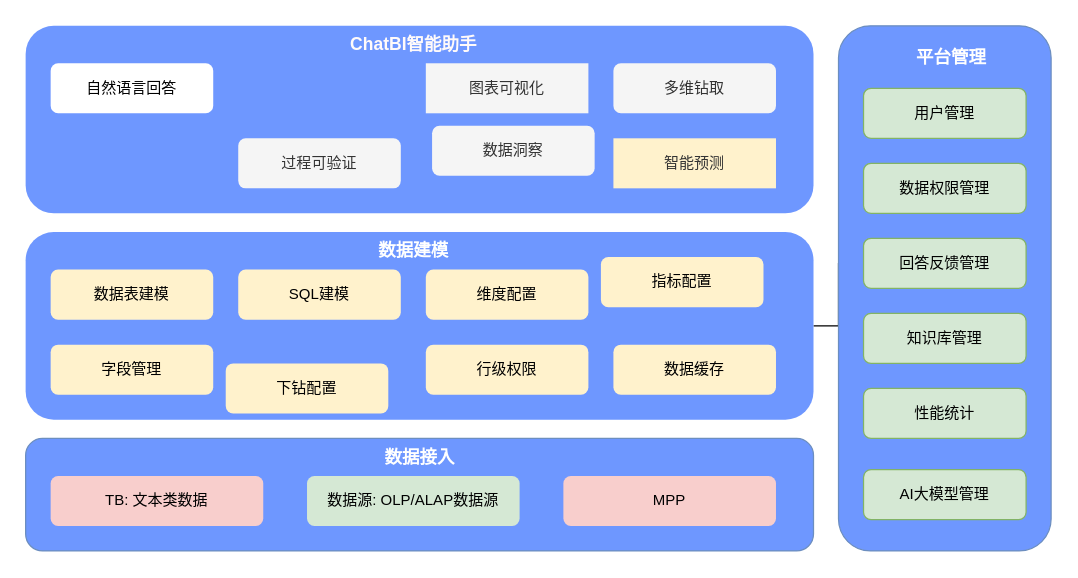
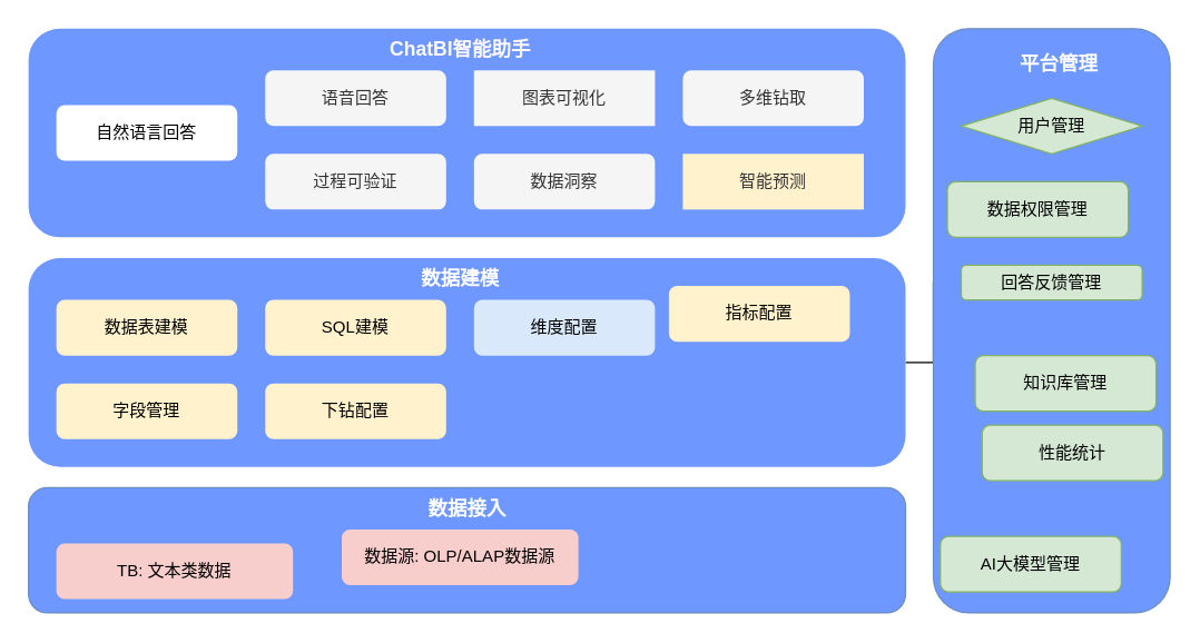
  <mxCell id="0" />
  <mxCell id="1" parent="0" />
  <mxCell id="2" value="" style="rounded=1;whiteSpace=wrap;html=1;fillColor=#6e97ff;strokeColor=none;" vertex="1" parent="1"><mxGeometry x="20" y="20" width="630" height="150" as="geometry" /></mxCell>
  <mxCell id="3" value="ChatBI智能助手" style="text;html=1;align=center;verticalAlign=middle;resizable=0;points=[];autosize=1;strokeColor=none;fillColor=none;fontColor=#fffafa;textShadow=0;labelBackgroundColor=none;fontSize=14;fontStyle=1" vertex="1" parent="1"><mxGeometry x="270" y="20" width="120" height="30" as="geometry" /></mxCell>
- <mxCell id="4" value="自然语言回答" style="rounded=1;whiteSpace=wrap;html=1;dashed=1;strokeColor=none;" vertex="1" parent="1"><mxGeometry x="40" y="50" width="130" height="40" as="geometry" /></mxCell>
+ <mxCell id="4" value="自然语言回答" style="rounded=1;whiteSpace=wrap;html=1;dashed=1;strokeColor=none;" vertex="1" parent="1"><mxGeometry x="40" y="75" width="130" height="40" as="geometry" /></mxCell>
+ <mxCell id="5" value="语音回答" style="rounded=1;whiteSpace=wrap;html=1;fillColor=#f5f5f5;fontColor=#333333;strokeColor=none;" vertex="1" parent="1"><mxGeometry x="190" y="50" width="130" height="40" as="geometry" /></mxCell>
  <mxCell id="6" value="多维钻取" style="rounded=1;whiteSpace=wrap;html=1;fillColor=#f5f5f5;fontColor=#333333;strokeColor=none;" vertex="1" parent="1"><mxGeometry x="490" y="50" width="130" height="40" as="geometry" /></mxCell>
  <mxCell id="7" value="图表可视化" style="rounded=0;whiteSpace=wrap;html=1;fillColor=#f5f5f5;fontColor=#333333;strokeColor=none;" vertex="1" parent="1"><mxGeometry x="340" y="50" width="130" height="40" as="geometry" /></mxCell>
  <mxCell id="8" value="过程可验证" style="rounded=1;whiteSpace=wrap;html=1;fillColor=#f5f5f5;fontColor=#333333;strokeColor=none;" vertex="1" parent="1"><mxGeometry x="190" y="110" width="130" height="40" as="geometry" /></mxCell>
  <mxCell id="9" value="智能预测" style="rounded=0;whiteSpace=wrap;html=1;fillColor=#fff2cc;fontColor=#333333;strokeColor=none;" vertex="1" parent="1"><mxGeometry x="490" y="110" width="130" height="40" as="geometry" /></mxCell>
- <mxCell id="10" value="数据洞察" style="rounded=1;whiteSpace=wrap;html=1;fillColor=#f5f5f5;fontColor=#333333;strokeColor=none;" vertex="1" parent="1"><mxGeometry x="345" y="100" width="130" height="40" as="geometry" /></mxCell>
+ <mxCell id="10" value="数据洞察" style="rounded=1;whiteSpace=wrap;html=1;fillColor=#f5f5f5;fontColor=#333333;strokeColor=none;" vertex="1" parent="1"><mxGeometry x="340" y="110" width="130" height="40" as="geometry" /></mxCell>
  <mxCell id="11" value="" style="edgeStyle=orthogonalEdgeStyle;rounded=0;orthogonalLoop=1;jettySize=auto;html=1;" edge="1" parent="1" source="12" target="32"><mxGeometry relative="1" as="geometry" /></mxCell>
  <mxCell id="12" value="" style="rounded=1;whiteSpace=wrap;html=1;fillColor=#6e97ff;strokeColor=none;" vertex="1" parent="1"><mxGeometry x="20" y="185" width="630" height="150" as="geometry" /></mxCell>
  <mxCell id="13" value="数据表建模" style="rounded=1;whiteSpace=wrap;html=1;fillColor=#fff2cc;strokeColor=none;" vertex="1" parent="1"><mxGeometry x="40" y="215" width="130" height="40" as="geometry" /></mxCell>
  <mxCell id="14" value="数据建模" style="text;html=1;align=center;verticalAlign=middle;resizable=0;points=[];autosize=1;strokeColor=none;fillColor=none;fontSize=14;fontStyle=1;fontColor=#ffffff;" vertex="1" parent="1"><mxGeometry x="290" y="185" width="80" height="30" as="geometry" /></mxCell>
  <mxCell id="15" value="字段管理" style="rounded=1;whiteSpace=wrap;html=1;fillColor=#fff2cc;strokeColor=none;" vertex="1" parent="1"><mxGeometry x="40" y="275" width="130" height="40" as="geometry" /></mxCell>
  <mxCell id="16" value="指标配置" style="rounded=1;whiteSpace=wrap;html=1;fillColor=#fff2cc;strokeColor=none;" vertex="1" parent="1"><mxGeometry x="480" y="205" width="130" height="40" as="geometry" /></mxCell>
- <mxCell id="17" value="维度配置" style="rounded=1;whiteSpace=wrap;html=1;fillColor=#fff2cc;strokeColor=none;" vertex="1" parent="1"><mxGeometry x="340" y="215" width="130" height="40" as="geometry" /></mxCell>
+ <mxCell id="17" value="维度配置" style="rounded=1;whiteSpace=wrap;html=1;fillColor=#dae8fc;strokeColor=none;" vertex="1" parent="1"><mxGeometry x="340" y="215" width="130" height="40" as="geometry" /></mxCell>
  <mxCell id="18" value="SQL建模" style="rounded=1;whiteSpace=wrap;html=1;fillColor=#fff2cc;strokeColor=none;" vertex="1" parent="1"><mxGeometry x="190" y="215" width="130" height="40" as="geometry" /></mxCell>
- <mxCell id="19" value="行级权限" style="rounded=1;whiteSpace=wrap;html=1;fillColor=#fff2cc;strokeColor=none;" vertex="1" parent="1"><mxGeometry x="340" y="275" width="130" height="40" as="geometry" /></mxCell>
- <mxCell id="20" value="下钻配置" style="rounded=1;whiteSpace=wrap;html=1;fillColor=#fff2cc;strokeColor=none;" vertex="1" parent="1"><mxGeometry x="180" y="290" width="130" height="40" as="geometry" /></mxCell>
- <mxCell id="21" value="数据缓存" style="rounded=1;whiteSpace=wrap;html=1;fillColor=#fff2cc;strokeColor=none;" vertex="1" parent="1"><mxGeometry x="490" y="275" width="130" height="40" as="geometry" /></mxCell>
+ <mxCell id="20" value="下钻配置" style="rounded=1;whiteSpace=wrap;html=1;fillColor=#fff2cc;strokeColor=none;" vertex="1" parent="1"><mxGeometry x="190" y="275" width="130" height="40" as="geometry" /></mxCell>
  <mxCell id="22" value="" style="rounded=1;whiteSpace=wrap;html=1;fillColor=#6e97ff;strokeColor=#6c8ebf;" vertex="1" parent="1"><mxGeometry x="20" y="350" width="630" height="90" as="geometry" /></mxCell>
  <mxCell id="23" value="数据接入" style="text;html=1;align=center;verticalAlign=middle;resizable=0;points=[];autosize=1;strokeColor=none;fillColor=none;fontColor=#ffffff;fontStyle=1;fontSize=14;" vertex="1" parent="1"><mxGeometry x="295" y="350" width="80" height="30" as="geometry" /></mxCell>
- <mxCell id="24" value="TB: 文本类数据" style="rounded=1;whiteSpace=wrap;html=1;fillColor=#f8cecc;strokeColor=none;" vertex="1" parent="1"><mxGeometry x="40" y="380" width="170" height="40" as="geometry" /></mxCell>
- <mxCell id="25" value="数据源: OLP/ALAP数据源" style="rounded=1;whiteSpace=wrap;html=1;fillColor=#d5e8d4;strokeColor=none;" vertex="1" parent="1"><mxGeometry x="245" y="380" width="170" height="40" as="geometry" /></mxCell>
- <mxCell id="26" value="MPP" style="rounded=1;whiteSpace=wrap;html=1;fillColor=#f8cecc;strokeColor=none;" vertex="1" parent="1"><mxGeometry x="450" y="380" width="170" height="40" as="geometry" /></mxCell>
+ <mxCell id="24" value="TB: 文本类数据" style="rounded=1;whiteSpace=wrap;html=1;fillColor=#f8cecc;strokeColor=none;" vertex="1" parent="1"><mxGeometry x="40" y="390" width="170" height="40" as="geometry" /></mxCell>
+ <mxCell id="25" value="数据源: OLP/ALAP数据源" style="rounded=1;whiteSpace=wrap;html=1;fillColor=#f8cecc;strokeColor=none;" vertex="1" parent="1"><mxGeometry x="245" y="380" width="170" height="40" as="geometry" /></mxCell>
  <mxCell id="27" value="" style="rounded=1;whiteSpace=wrap;html=1;fillColor=#6e97ff;strokeColor=#6c8ebf;" vertex="1" parent="1"><mxGeometry x="670" y="20" width="170" height="420" as="geometry" /></mxCell>
- <mxCell id="28" value="用户管理" style="rounded=1;whiteSpace=wrap;html=1;fillColor=#d5e8d4;strokeColor=#82b366;" vertex="1" parent="1"><mxGeometry x="690" y="70" width="130" height="40" as="geometry" /></mxCell>
- <mxCell id="29" value="AI大模型管理" style="rounded=1;whiteSpace=wrap;html=1;fillColor=#d5e8d4;strokeColor=#82b366;" vertex="1" parent="1"><mxGeometry x="690" y="375" width="130" height="40" as="geometry" /></mxCell>
- <mxCell id="30" value="性能统计" style="rounded=1;whiteSpace=wrap;html=1;fillColor=#d5e8d4;strokeColor=#82b366;" vertex="1" parent="1"><mxGeometry x="690" y="310" width="130" height="40" as="geometry" /></mxCell>
- <mxCell id="31" value="知识库管理" style="rounded=1;whiteSpace=wrap;html=1;fillColor=#d5e8d4;strokeColor=#82b366;" vertex="1" parent="1"><mxGeometry x="690" y="250" width="130" height="40" as="geometry" /></mxCell>
- <mxCell id="32" value="回答反馈管理" style="rounded=1;whiteSpace=wrap;html=1;fillColor=#d5e8d4;strokeColor=#82b366;" vertex="1" parent="1"><mxGeometry x="690" y="190" width="130" height="40" as="geometry" /></mxCell>
- <mxCell id="33" value="数据权限管理" style="rounded=1;whiteSpace=wrap;html=1;fillColor=#d5e8d4;strokeColor=#82b366;" vertex="1" parent="1"><mxGeometry x="690" y="130" width="130" height="40" as="geometry" /></mxCell>
+ <mxCell id="28" value="用户管理" style="rhombus;whiteSpace=wrap;html=1;fillColor=#d5e8d4;strokeColor=#82b366;" vertex="1" parent="1"><mxGeometry x="690" y="70" width="130" height="40" as="geometry" /></mxCell>
+ <mxCell id="29" value="AI大模型管理" style="rounded=1;whiteSpace=wrap;html=1;fillColor=#d5e8d4;strokeColor=#82b366;" vertex="1" parent="1"><mxGeometry x="675" y="385" width="130" height="40" as="geometry" /></mxCell>
+ <mxCell id="30" value="性能统计" style="rounded=1;whiteSpace=wrap;html=1;fillColor=#d5e8d4;strokeColor=#82b366;" vertex="1" parent="1"><mxGeometry x="705" y="305" width="130" height="40" as="geometry" /></mxCell>
+ <mxCell id="31" value="知识库管理" style="rounded=1;whiteSpace=wrap;html=1;fillColor=#d5e8d4;strokeColor=#82b366;" vertex="1" parent="1"><mxGeometry x="700" y="255" width="130" height="40" as="geometry" /></mxCell>
+ <mxCell id="32" value="回答反馈管理" style="rounded=1;whiteSpace=wrap;html=1;fillColor=#d5e8d4;strokeColor=#82b366;" vertex="1" parent="1"><mxGeometry x="690" y="190" width="130" height="25" as="geometry" /></mxCell>
+ <mxCell id="33" value="数据权限管理" style="rounded=1;whiteSpace=wrap;html=1;fillColor=#d5e8d4;strokeColor=#82b366;" vertex="1" parent="1"><mxGeometry x="680" y="130" width="130" height="40" as="geometry" /></mxCell>
  <mxCell id="34" value="平台管理" style="text;html=1;align=center;verticalAlign=middle;resizable=0;points=[];autosize=1;strokeColor=none;fillColor=none;fontColor=#FFFFFF;fontStyle=1;fontSize=14;" vertex="1" parent="1"><mxGeometry x="720" y="30" width="80" height="30" as="geometry" /></mxCell>
